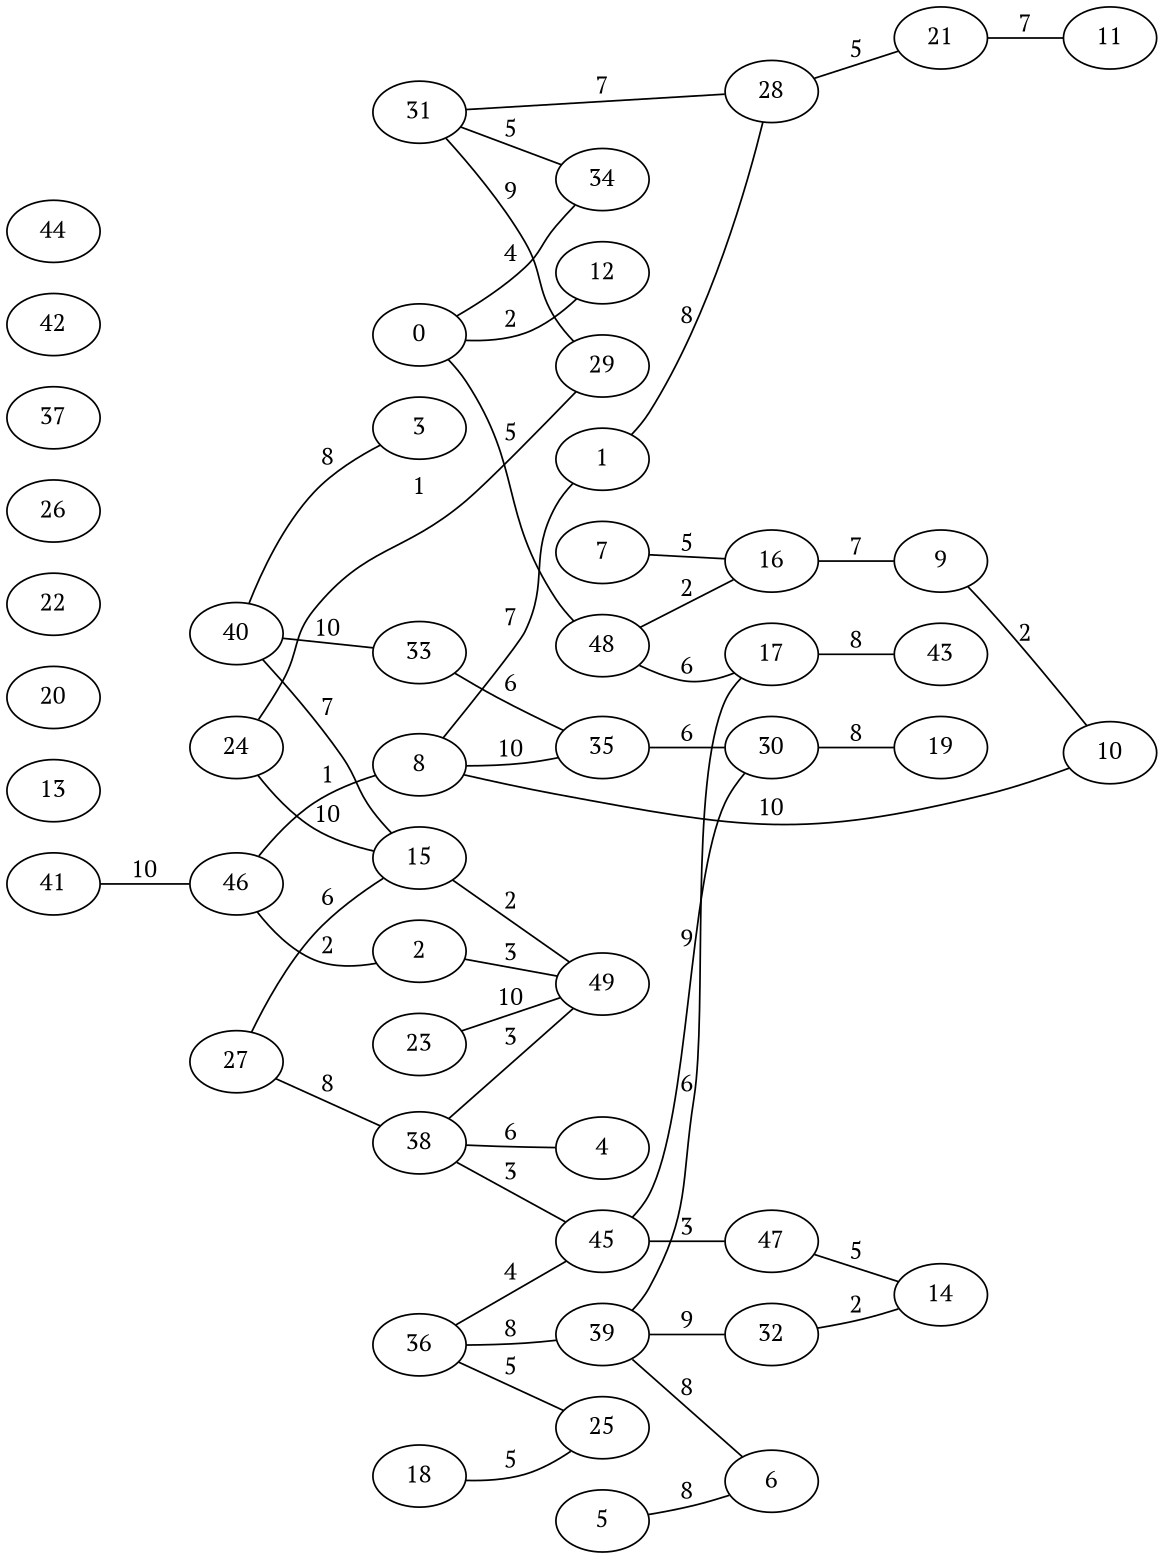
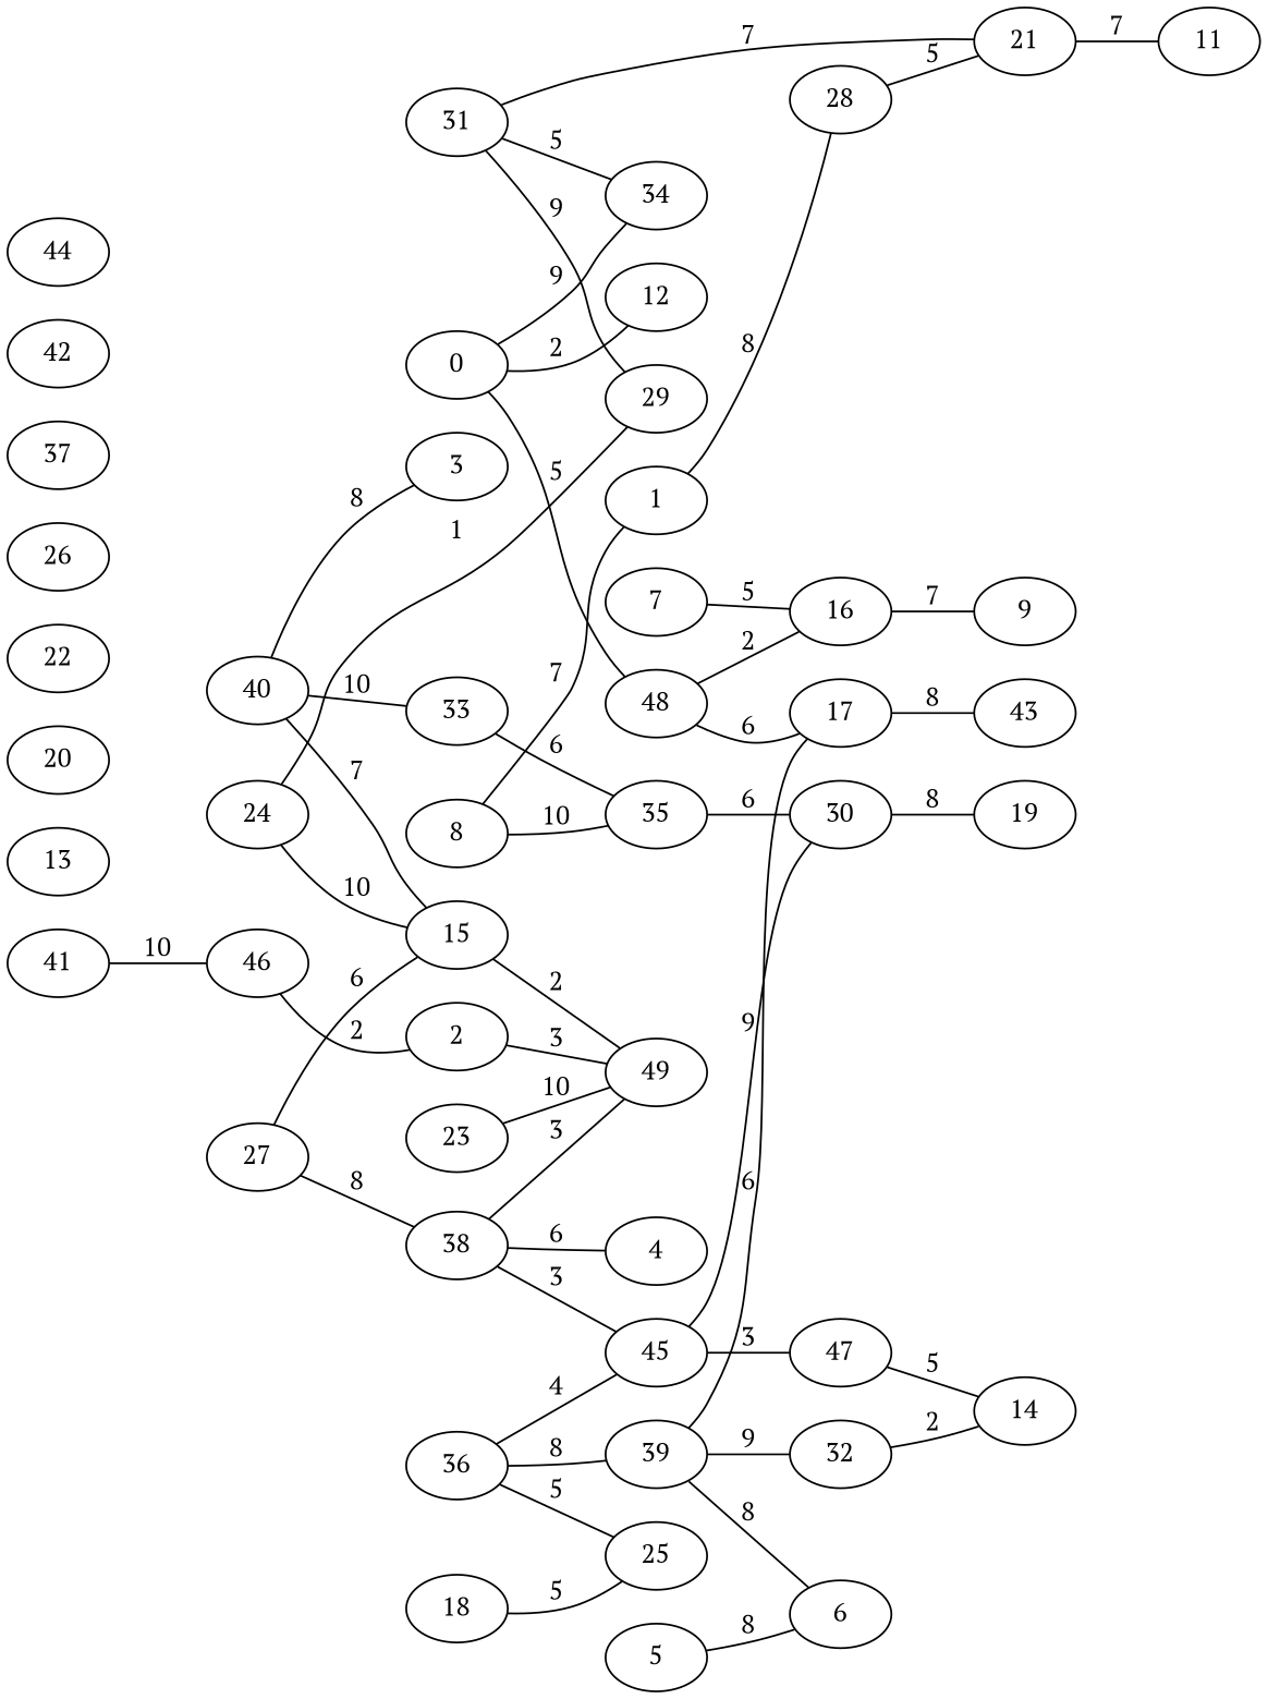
  graph {
    fontname="PT Serif"
    rankdir=LR
    node [fontname="PT Serif"]
    edge [fontname="PT Serif"]
    n1 [label=0]
    n2 [label=12]
    n3 [label=34]
    n4 [label=48]
    n5 [label=16]
    n6 [label=17]
    n7 [label=1]
    n8 [label=28]
    n9 [label=21]
    n10 [label=2]
    n11 [label=49]
    n12 [label=3]
    n13 [label=4]
    n14 [label=5]
    n15 [label=6]
    n16 [label=7]
    n17 [label=9]
    n18 [label=8]
-   n19 [label=10]
    n20 [label=35]
    n21 [label=30]
    n22 [label=11]
    n23 [label=13]
    n24 [label=14]
    n25 [label=15]
    n26 [label=43]
    n27 [label=18]
    n28 [label=25]
    n29 [label=19]
    n30 [label=20]
    n31 [label=22]
    n32 [label=23]
    n33 [label=24]
    n34 [label=29]
    n35 [label=26]
    n36 [label=27]
    n37 [label=38]
    n38 [label=33]
    n39 [label=45]
    n40 [label=31]
    n41 [label=32]
    n42 [label=36]
    n43 [label=39]
    n44 [label=47]
    n45 [label=37]
    n46 [label=40]
    n47 [label=41]
    n48 [label=46]
    n49 [label=42]
    n50 [label=44]
    n1 -- n2 [label=2]
-   n1 -- n3 [label=4]
+   n1 -- n3 [label=9]
    n1 -- n4 [label=5]
    n4 -- n5 [label=2]
    n4 -- n6 [label=6]
    n5 -- n17 [label=7]
    n6 -- n26 [label=8]
    n7 -- n8 [label=8]
    n8 -- n9 [label=5]
    n9 -- n22 [label=7]
    n10 -- n11 [label=3]
    n14 -- n15 [label=8]
    n16 -- n5 [label=5]
-   n17 -- n19 [label=2]
    n18 -- n7 [label=7]
-   n18 -- n19 [label=10]
    n18 -- n20 [label=10]
    n20 -- n21 [label=6]
    n21 -- n29 [label=8]
    n25 -- n11 [label=2]
    n27 -- n28 [label=5]
    n32 -- n11 [label=10]
    n33 -- n25 [label=10]
    n33 -- n34 [label=1]
    n36 -- n25 [label=6]
    n36 -- n37 [label=8]
    n37 -- n11 [label=3]
    n37 -- n13 [label=6]
    n37 -- n39 [label=3]
    n38 -- n20 [label=6]
    n39 -- n21 [label=9]
    n39 -- n44 [label=3]
    n40 -- n3 [label=5]
-   n40 -- n8 [label=7]
+   n40 -- n9 [label=7]
    n40 -- n34 [label=9]
    n41 -- n24 [label=2]
    n42 -- n28 [label=5]
    n42 -- n39 [label=4]
    n42 -- n43 [label=8]
    n43 -- n6 [label=6]
    n43 -- n15 [label=8]
    n43 -- n41 [label=9]
    n44 -- n24 [label=5]
    n46 -- n12 [label=8]
    n46 -- n25 [label=7]
    n46 -- n38 [label=10]
    n47 -- n48 [label=10]
    n48 -- n10 [label=2]
-   n48 -- n18 [label=1]
  }
